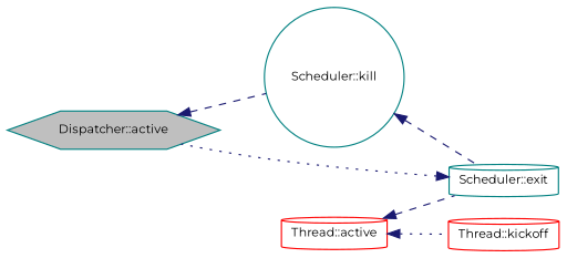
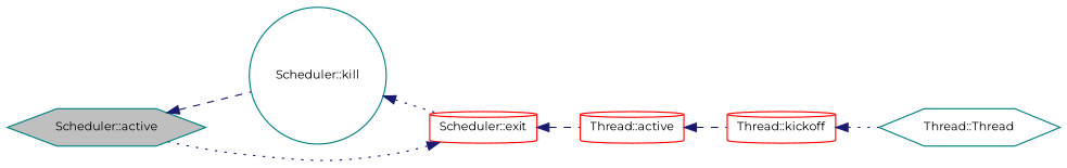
  digraph {
    fontname=Montserrat
    rankdir=LR
    node [color=teal fontname=Montserrat fontsize=10 shape=cylinder]
    edge [color=midnightblue dir=back fontname=Montserrat fontsize=10 labelfontname=Helvetica labelfontsize=10 style=dashed]
-   n1 [fillcolor=grey75 fontcolor=black height=0.2 label="Dispatcher::active" shape=hexagon style=filled width=0.4]
+   n1 [fillcolor=grey75 fontcolor=black height=0.2 label="Scheduler::active" shape=hexagon style=filled width=0.4]
    n2 [height=0.2 label="Scheduler::kill" shape=circle width=0.4]
-   n3 [height=0.2 label="Scheduler::exit" width=0.4]
+   n3 [color=red height=0.2 label="Scheduler::exit" width=0.4]
    n4 [color=red height=0.2 label="Thread::active" width=0.4]
    n5 [color=red height=0.2 label="Thread::kickoff" width=0.4]
+   n6 [height=0.2 label="Thread::Thread" shape=hexagon width=0.4]
    n1 -> n2
-   n2 -> n3
+   n2 -> n3 [style=dotted]
    n3 -> n1 [style=dotted]
-   n4 -> n3
-   n4 -> n5 [style=dotted]
+   n3 -> n4
+   n4 -> n5
+   n5 -> n6 [style=dotted]
  }
